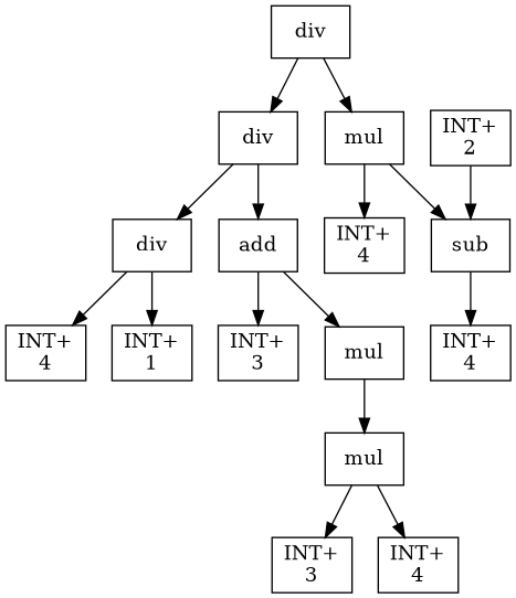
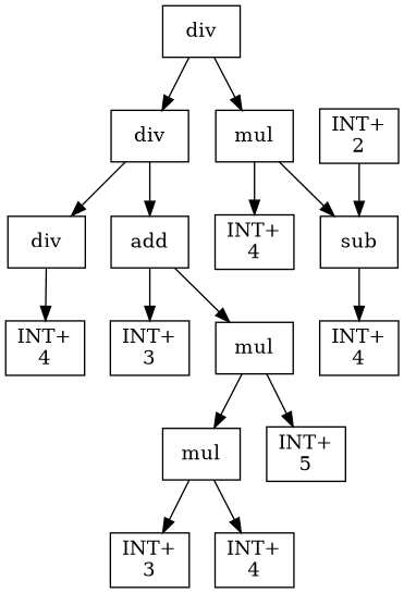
  digraph {
    node [shape=box]
    n1 [label=div]
    n2 [label=div]
    n3 [label=mul]
    n4 [label=div]
    n5 [label=add]
    n6 [label="INT+\n4"]
    n7 [label=sub]
    n8 [label="INT+\n4"]
-   n9 [label="INT+\n1"]
    n10 [label="INT+\n3"]
    n11 [label=mul]
    n12 [label=mul]
+   n13 [label="INT+\n5"]
    n14 [label="INT+\n3"]
    n15 [label="INT+\n4"]
    n16 [label="INT+\n4"]
    n17 [label="INT+\n2"]
    n1 -> n2
    n1 -> n3
    n2 -> n4
    n2 -> n5
    n3 -> n6
    n3 -> n7
    n4 -> n8
-   n4 -> n9
    n5 -> n10
    n5 -> n11
    n7 -> n16
    n11 -> n12
+   n11 -> n13
    n12 -> n14
    n12 -> n15
    n17 -> n7
  }
